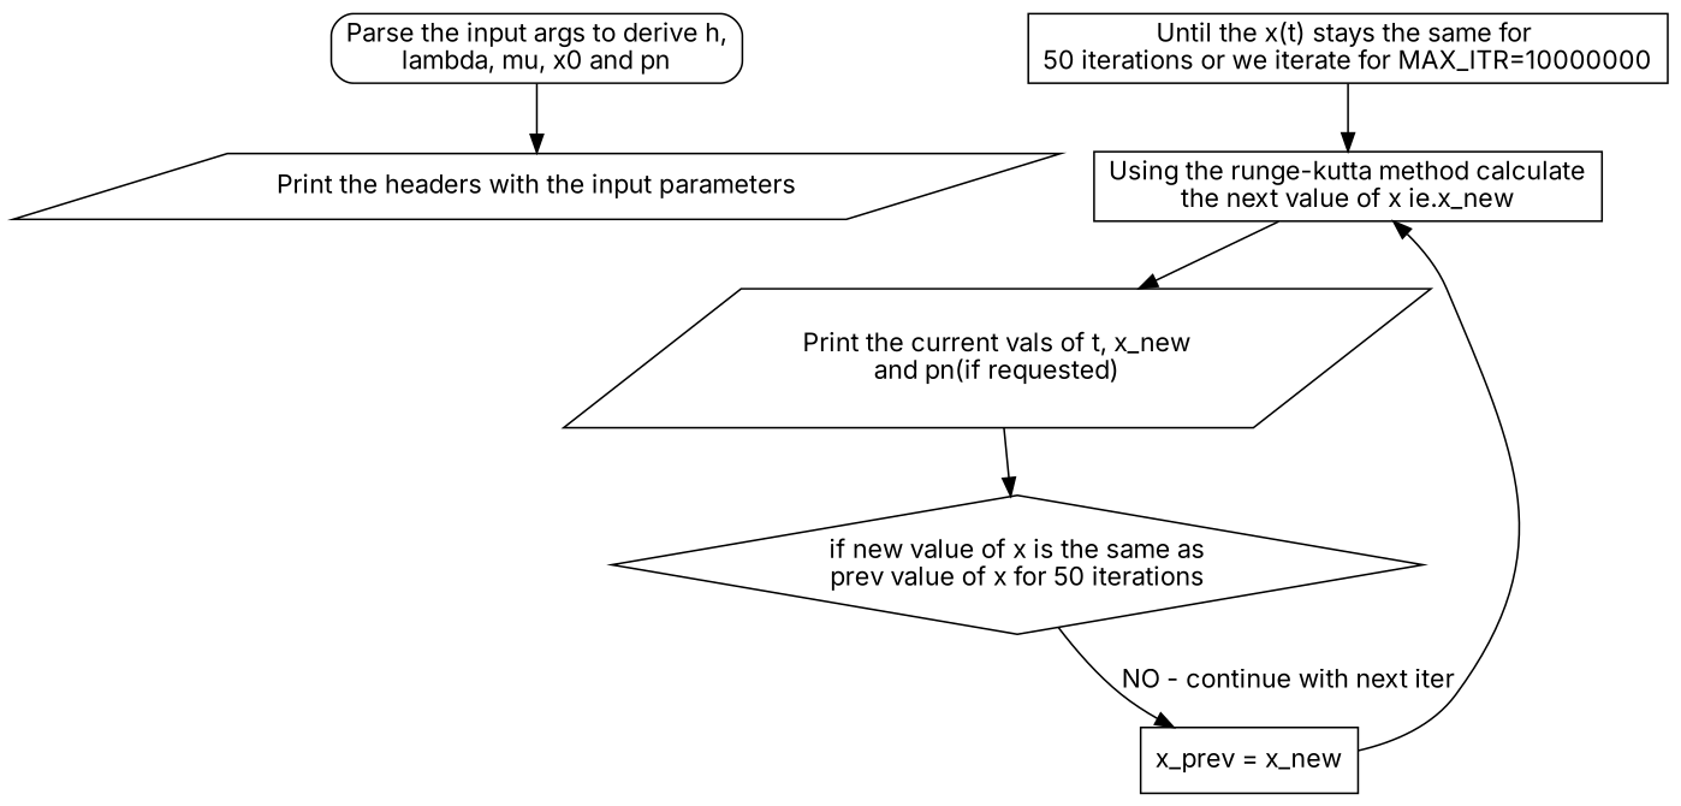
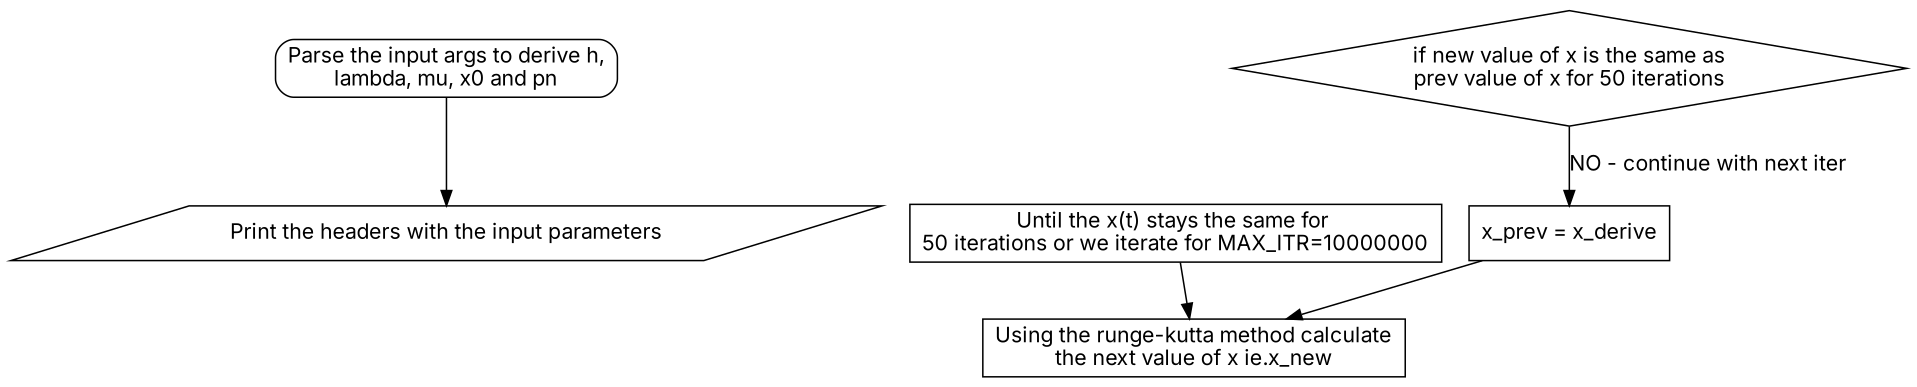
  digraph {
    fontname=Inter
    node [fontname=Inter shape=parallelogram]
    edge [fontname=Inter]
    n1 [label="Parse the input args to derive h,\nlambda, mu, x0 and pn" shape=mrecord style=rounded]
    n2 [label="Print the headers with the input parameters"]
    n3 [label="Until the x(t) stays the same for \n\50 iterations or we iterate for MAX_ITR=10000000" shape=record]
    n4 [label="Using the runge-kutta method calculate\nthe next value of x ie.x_new" shape=box]
-   n5 [label="Print the current vals of t, x_new\nand pn(if requested)"]
    n6 [label="if new value of x is the same as\nprev value of x for 50 iterations" shape=diamond]
-   n7 [label="x_prev = x_new" shape=box]
+   n7 [label="x_prev = x_derive" shape=box]
    n1 -> n2
    n3 -> n4
-   n4 -> n5
-   n5 -> n6
    n6 -> n7 [label="NO - continue with next iter"]
    n7 -> n4
  }
